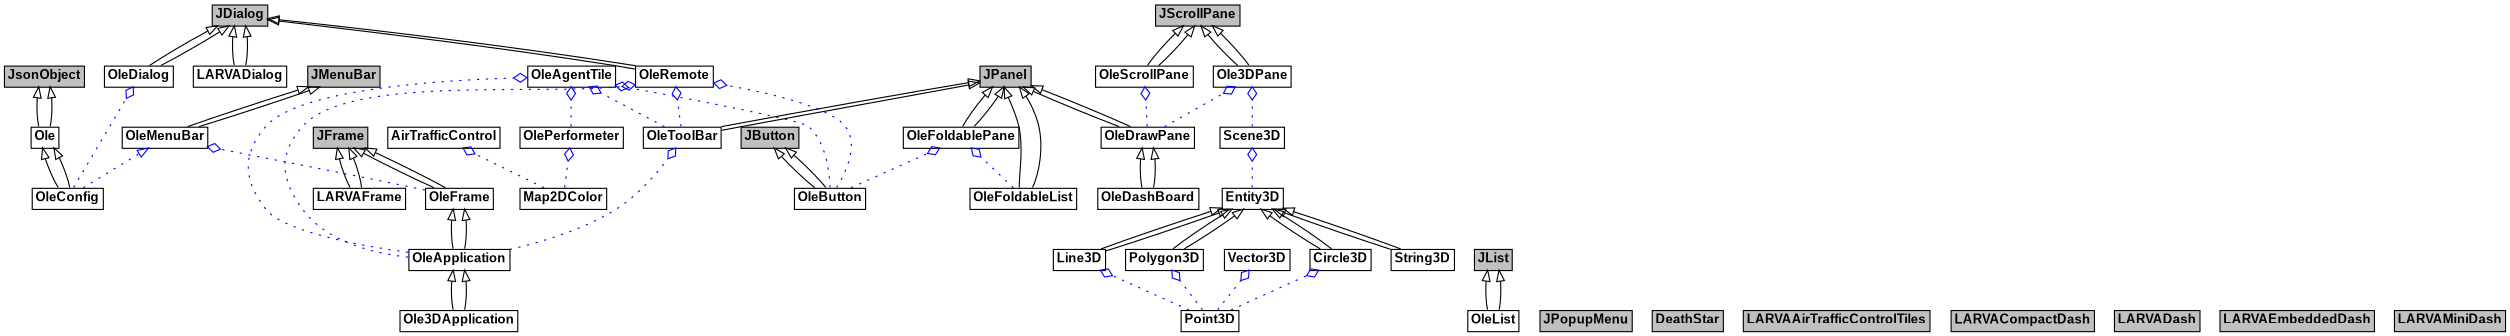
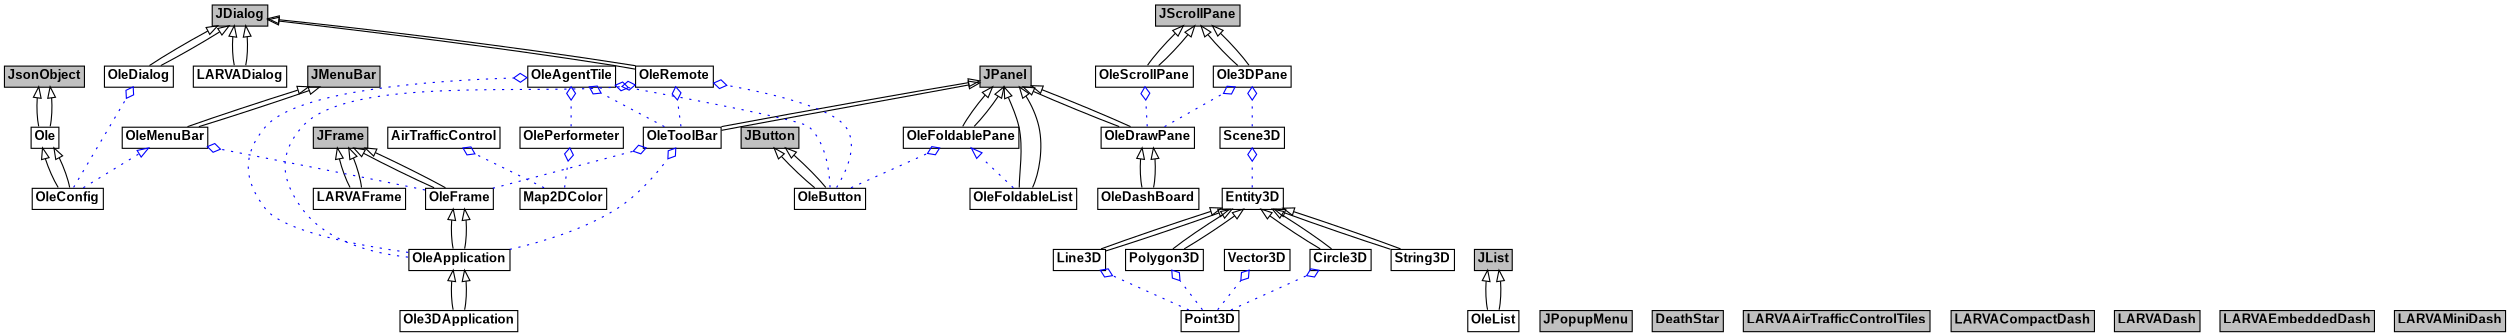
  digraph {
    rankdir=BT
    node [shape=plain]
    edge [arrowhead=onormal color=black penwidth=1]
    n1 [label=<<table border="0" cellborder="1" cellspacing="0"><tr><td bgcolor="white"><FONT face="Arial" POINT-SIZE="12"><b>Ole</b></FONT></td></tr> </table>>]
    n2 [label=<<table border="0" cellborder="1" cellspacing="0"><tr><td bgcolor="gray"><FONT face="Arial" POINT-SIZE="12"><b>JsonObject</b></FONT></td></tr> </table>>]
    n3 [label=<<table border="0" cellborder="1" cellspacing="0"><tr><td bgcolor="white"><FONT face="Arial" POINT-SIZE="12"><b>OleConfig</b></FONT></td></tr> </table>>]
    n4 [label=<<table border="0" cellborder="1" cellspacing="0"><tr><td bgcolor="white"><FONT face="Arial" POINT-SIZE="12"><b>OleDialog</b></FONT></td></tr> </table>>]
    n5 [label=<<table border="0" cellborder="1" cellspacing="0"><tr><td bgcolor="white"><FONT face="Arial" POINT-SIZE="12"><b>OleMenuBar</b></FONT></td></tr> </table>>]
    n6 [label=<<table border="0" cellborder="1" cellspacing="0"><tr><td bgcolor="gray"><FONT face="Arial" POINT-SIZE="12"><b>JDialog</b></FONT></td></tr> </table>>]
    n7 [label=<<table border="0" cellborder="1" cellspacing="0"><tr><td bgcolor="gray"><FONT face="Arial" POINT-SIZE="12"><b>JMenuBar</b></FONT></td></tr> </table>>]
    n8 [label=<<table border="0" cellborder="1" cellspacing="0"><tr><td bgcolor="white"><FONT face="Arial" POINT-SIZE="12"><b>AirTrafficControl</b></FONT></td></tr> </table>>]
    n9 [label=<<table border="0" cellborder="1" cellspacing="0"><tr><td bgcolor="white"><FONT face="Arial" POINT-SIZE="12"><b>LARVADialog</b></FONT></td></tr> </table>>]
    n10 [label=<<table border="0" cellborder="1" cellspacing="0"><tr><td bgcolor="white"><FONT face="Arial" POINT-SIZE="12"><b>LARVAFrame</b></FONT></td></tr> </table>>]
    n11 [label=<<table border="0" cellborder="1" cellspacing="0"><tr><td bgcolor="gray"><FONT face="Arial" POINT-SIZE="12"><b>JFrame</b></FONT></td></tr> </table>>]
    n12 [label=<<table border="0" cellborder="1" cellspacing="0"><tr><td bgcolor="white"><FONT face="Arial" POINT-SIZE="12"><b>Ole3DApplication</b></FONT></td></tr> </table>>]
    n13 [label=<<table border="0" cellborder="1" cellspacing="0"><tr><td bgcolor="white"><FONT face="Arial" POINT-SIZE="12"><b>OleApplication</b></FONT></td></tr> </table>>]
    n14 [label=<<table border="0" cellborder="1" cellspacing="0"><tr><td bgcolor="white"><FONT face="Arial" POINT-SIZE="12"><b>OleAgentTile</b></FONT></td></tr> </table>>]
    n15 [label=<<table border="0" cellborder="1" cellspacing="0"><tr><td bgcolor="white"><FONT face="Arial" POINT-SIZE="12"><b>OleFrame</b></FONT></td></tr> </table>>]
    n16 [label=<<table border="0" cellborder="1" cellspacing="0"><tr><td bgcolor="white"><FONT face="Arial" POINT-SIZE="12"><b>OleRemote</b></FONT></td></tr> </table>>]
    n17 [label=<<table border="0" cellborder="1" cellspacing="0"><tr><td bgcolor="white"><FONT face="Arial" POINT-SIZE="12"><b>OleToolBar</b></FONT></td></tr> </table>>]
    n18 [label=<<table border="0" cellborder="1" cellspacing="0"><tr><td bgcolor="white"><FONT face="Arial" POINT-SIZE="12"><b>Ole3DPane</b></FONT></td></tr> </table>>]
    n19 [label=<<table border="0" cellborder="1" cellspacing="0"><tr><td bgcolor="gray"><FONT face="Arial" POINT-SIZE="12"><b>JScrollPane</b></FONT></td></tr> </table>>]
    n20 [label=<<table border="0" cellborder="1" cellspacing="0"><tr><td bgcolor="gray"><FONT face="Arial" POINT-SIZE="12"><b>JPanel</b></FONT></td></tr> </table>>]
    n21 [label=<<table border="0" cellborder="1" cellspacing="0"><tr><td bgcolor="white"><FONT face="Arial" POINT-SIZE="12"><b>OleButton</b></FONT></td></tr> </table>>]
    n22 [label=<<table border="0" cellborder="1" cellspacing="0"><tr><td bgcolor="white"><FONT face="Arial" POINT-SIZE="12"><b>OleFoldablePane</b></FONT></td></tr> </table>>]
    n23 [label=<<table border="0" cellborder="1" cellspacing="0"><tr><td bgcolor="gray"><FONT face="Arial" POINT-SIZE="12"><b>JButton</b></FONT></td></tr> </table>>]
    n24 [label=<<table border="0" cellborder="1" cellspacing="0"><tr><td bgcolor="white"><FONT face="Arial" POINT-SIZE="12"><b>OleDashBoard</b></FONT></td></tr> </table>>]
    n25 [label=<<table border="0" cellborder="1" cellspacing="0"><tr><td bgcolor="white"><FONT face="Arial" POINT-SIZE="12"><b>OleDrawPane</b></FONT></td></tr> </table>>]
    n26 [label=<<table border="0" cellborder="1" cellspacing="0"><tr><td bgcolor="white"><FONT face="Arial" POINT-SIZE="12"><b>OleScrollPane</b></FONT></td></tr> </table>>]
    n27 [label=<<table border="0" cellborder="1" cellspacing="0"><tr><td bgcolor="white"><FONT face="Arial" POINT-SIZE="12"><b>OleFoldableList</b></FONT></td></tr> </table>>]
    n28 [label=<<table border="0" cellborder="1" cellspacing="0"><tr><td bgcolor="white"><FONT face="Arial" POINT-SIZE="12"><b>OleList</b></FONT></td></tr> </table>>]
    n29 [label=<<table border="0" cellborder="1" cellspacing="0"><tr><td bgcolor="gray"><FONT face="Arial" POINT-SIZE="12"><b>JList</b></FONT></td></tr> </table>>]
    n30 [label=<<table border="0" cellborder="1" cellspacing="0"><tr><td bgcolor="white"><FONT face="Arial" POINT-SIZE="12"><b>OlePerformeter</b></FONT></td></tr> </table>>]
    n31 [label=<<table border="0" cellborder="1" cellspacing="0"><tr><td bgcolor="white"><FONT face="Arial" POINT-SIZE="12"><b>Circle3D</b></FONT></td></tr> </table>>]
    n32 [label=<<table border="0" cellborder="1" cellspacing="0"><tr><td bgcolor="white"><FONT face="Arial" POINT-SIZE="12"><b>Entity3D</b></FONT></td></tr> </table>>]
    n33 [label=<<table border="0" cellborder="1" cellspacing="0"><tr><td bgcolor="white"><FONT face="Arial" POINT-SIZE="12"><b>Scene3D</b></FONT></td></tr> </table>>]
    n34 [label=<<table border="0" cellborder="1" cellspacing="0"><tr><td bgcolor="white"><FONT face="Arial" POINT-SIZE="12"><b>Line3D</b></FONT></td></tr> </table>>]
    n35 [label=<<table border="0" cellborder="1" cellspacing="0"><tr><td bgcolor="white"><FONT face="Arial" POINT-SIZE="12"><b>Point3D</b></FONT></td></tr> </table>>]
    n36 [label=<<table border="0" cellborder="1" cellspacing="0"><tr><td bgcolor="white"><FONT face="Arial" POINT-SIZE="12"><b>Polygon3D</b></FONT></td></tr> </table>>]
    n37 [label=<<table border="0" cellborder="1" cellspacing="0"><tr><td bgcolor="white"><FONT face="Arial" POINT-SIZE="12"><b>Vector3D</b></FONT></td></tr> </table>>]
    n38 [label=<<table border="0" cellborder="1" cellspacing="0"><tr><td bgcolor="white"><FONT face="Arial" POINT-SIZE="12"><b>String3D</b></FONT></td></tr> </table>>]
    n39 [label=<<table border="0" cellborder="1" cellspacing="0"><tr><td bgcolor="white"><FONT face="Arial" POINT-SIZE="12"><b>Map2DColor</b></FONT></td></tr> </table>>]
    n40 [label=<<table border="0" cellborder="1" cellspacing="0"><tr><td bgcolor="gray"><FONT face="Arial" POINT-SIZE="12"><b>JPopupMenu</b></FONT></td></tr> </table>>]
    n41 [label=<<table border="0" cellborder="1" cellspacing="0"><tr><td bgcolor="gray"><FONT face="Arial" POINT-SIZE="12"><b>DeathStar</b></FONT></td></tr> </table>>]
    n42 [label=<<table border="0" cellborder="1" cellspacing="0"><tr><td bgcolor="gray"><FONT face="Arial" POINT-SIZE="12"><b>LARVAAirTrafficControlTiles</b></FONT></td></tr> </table>>]
    n43 [label=<<table border="0" cellborder="1" cellspacing="0"><tr><td bgcolor="gray"><FONT face="Arial" POINT-SIZE="12"><b>LARVACompactDash</b></FONT></td></tr> </table>>]
    n44 [label=<<table border="0" cellborder="1" cellspacing="0"><tr><td bgcolor="gray"><FONT face="Arial" POINT-SIZE="12"><b>LARVADash</b></FONT></td></tr> </table>>]
    n45 [label=<<table border="0" cellborder="1" cellspacing="0"><tr><td bgcolor="gray"><FONT face="Arial" POINT-SIZE="12"><b>LARVAEmbeddedDash</b></FONT></td></tr> </table>>]
    n46 [label=<<table border="0" cellborder="1" cellspacing="0"><tr><td bgcolor="gray"><FONT face="Arial" POINT-SIZE="12"><b>LARVAMiniDash</b></FONT></td></tr> </table>>]
    n1 -> n2
    n1 -> n2
    n3 -> n1
    n3 -> n1
    n3 -> n4 [arrowhead=odiamond color=blue style=dotted]
    n3 -> n5 [color=blue style=dotted]
    n4 -> n6
    n4 -> n6
    n5 -> n7
    n5 -> n7
    n9 -> n6
    n9 -> n6
    n10 -> n11
    n10 -> n11
    n12 -> n13
    n12 -> n13
    n13 -> n14 [arrowhead=odiamond color=blue style=dotted]
    n13 -> n15
    n13 -> n15
    n13 -> n16 [arrowhead=odiamond color=blue style=dotted]
    n13 -> n17 [arrowhead=odiamond color=blue style=dotted]
    n15 -> n5 [arrowhead=odiamond color=blue style=dotted]
    n15 -> n11
    n15 -> n11
+   n15 -> n17 [arrowhead=odiamond color=blue style=dotted]
    n16 -> n6
    n16 -> n6
    n17 -> n14 [arrowhead=odiamond color=blue style=dotted]
    n17 -> n16 [arrowhead=odiamond color=blue style=dotted]
    n17 -> n20
    n17 -> n20
    n18 -> n19
    n18 -> n19
    n21 -> n14 [arrowhead=odiamond color=blue style=dotted]
    n21 -> n16 [arrowhead=odiamond color=blue style=dotted]
    n21 -> n22 [arrowhead=odiamond color=blue style=dotted]
    n21 -> n23
    n21 -> n23
    n22 -> n20
    n22 -> n20
    n24 -> n25
    n24 -> n25
    n25 -> n18 [arrowhead=odiamond color=blue style=dotted]
    n25 -> n20
    n25 -> n20
    n25 -> n26 [arrowhead=odiamond color=blue style=dotted]
    n26 -> n19
    n26 -> n19
    n27 -> n20
    n27 -> n20
-   n27 -> n22 [arrowhead=odiamond color=blue style=dotted]
+   n27 -> n22 [color=blue style=dotted]
    n28 -> n29
    n28 -> n29
    n30 -> n14 [arrowhead=odiamond color=blue style=dotted]
    n31 -> n32
    n31 -> n32
    n32 -> n33 [arrowhead=odiamond color=blue style=dotted]
    n33 -> n18 [arrowhead=odiamond color=blue style=dotted]
    n34 -> n32
    n34 -> n32
    n35 -> n31 [arrowhead=odiamond color=blue style=dotted]
    n35 -> n34 [arrowhead=odiamond color=blue style=dotted]
    n35 -> n36 [arrowhead=odiamond color=blue style=dotted]
    n35 -> n37 [arrowhead=odiamond color=blue style=dotted]
    n36 -> n32
    n36 -> n32
    n38 -> n32
    n38 -> n32
    n39 -> n8 [arrowhead=odiamond color=blue style=dotted]
    n39 -> n30 [arrowhead=odiamond color=blue style=dotted]
  }
